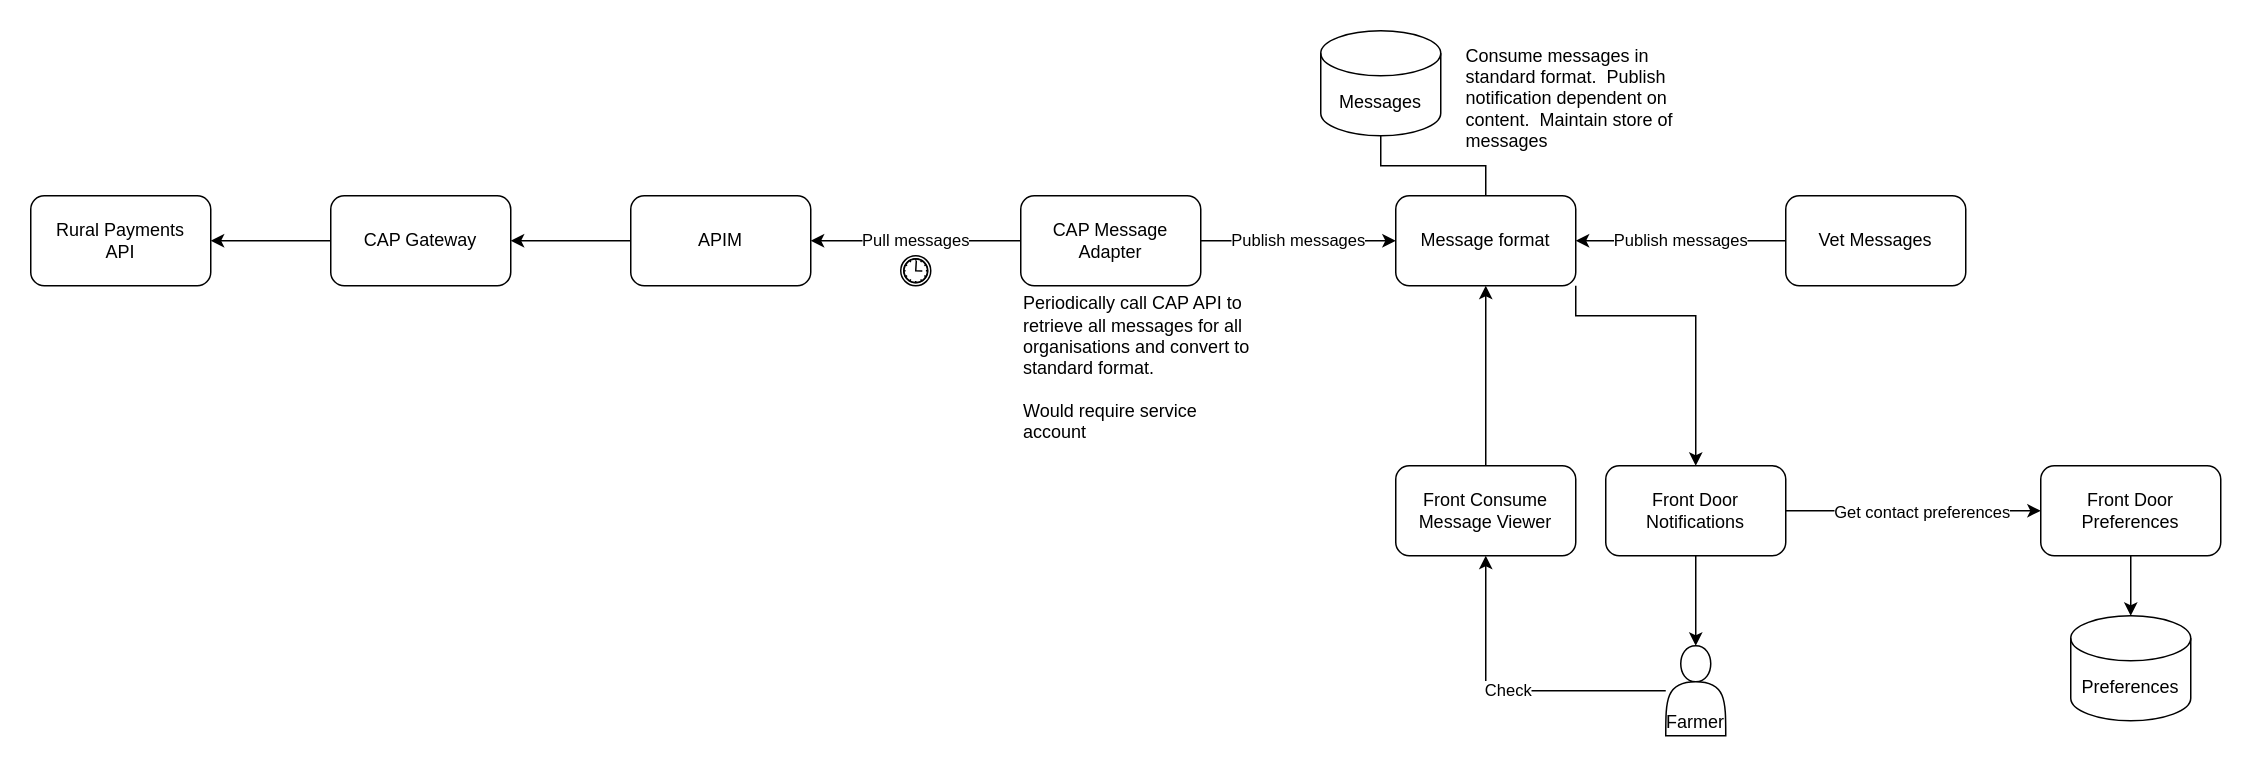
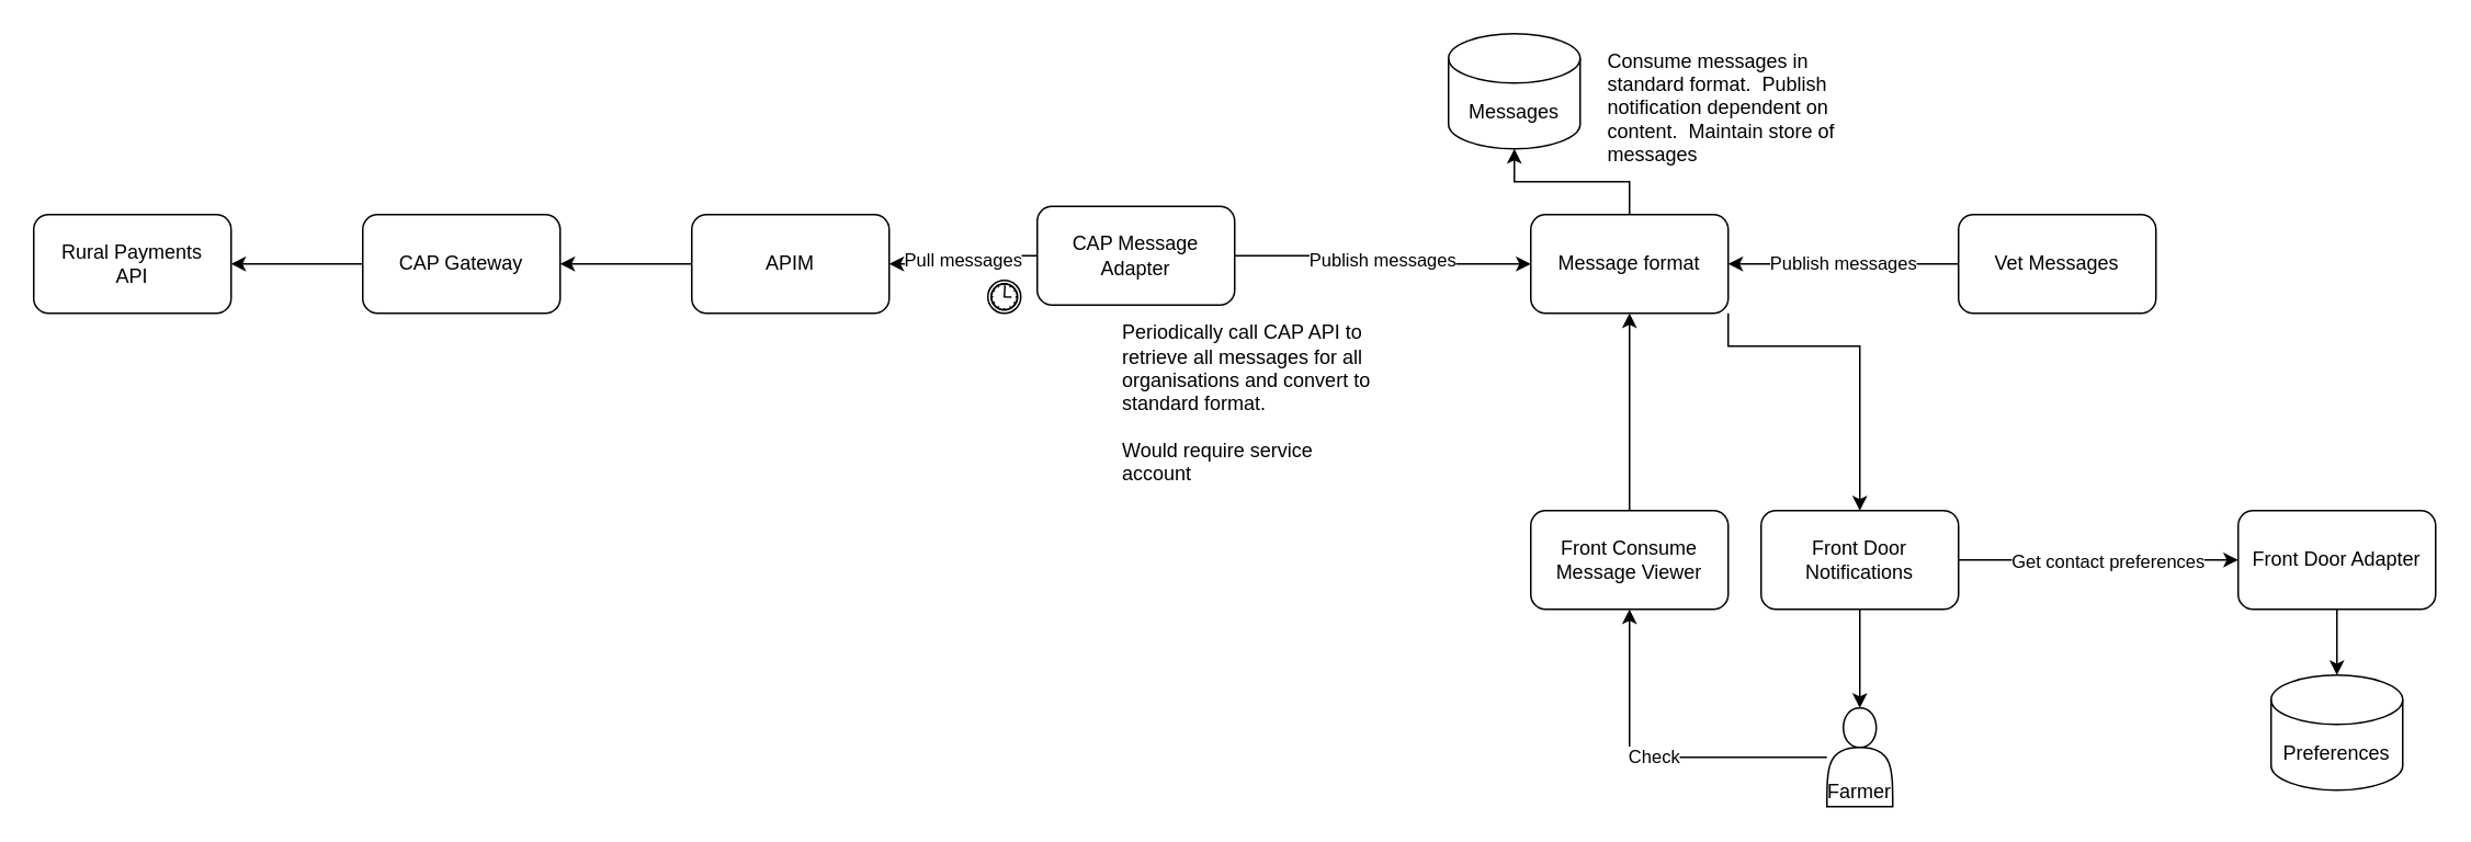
  <mxCell id="0" />
  <mxCell id="1" parent="0" />
  <mxCell id="2" value="Rural Payments&lt;br&gt;API" style="rounded=1;whiteSpace=wrap;html=1;verticalAlign=middle;" vertex="1" parent="1"><mxGeometry x="20" y="130" width="120" height="60" as="geometry" /></mxCell>
  <mxCell id="3" value="Messages" style="shape=cylinder3;whiteSpace=wrap;html=1;boundedLbl=1;backgroundOutline=1;size=15;" vertex="1" parent="1"><mxGeometry x="880" y="20" width="80" height="70" as="geometry" /></mxCell>
  <mxCell id="4" style="edgeStyle=orthogonalEdgeStyle;rounded=0;orthogonalLoop=1;jettySize=auto;html=1;entryX=1;entryY=0.5;entryDx=0;entryDy=0;" edge="1" parent="1" source="5" target="2"><mxGeometry relative="1" as="geometry" /></mxCell>
  <mxCell id="5" value="CAP Gateway" style="rounded=1;whiteSpace=wrap;html=1;" vertex="1" parent="1"><mxGeometry x="220" y="130" width="120" height="60" as="geometry" /></mxCell>
  <mxCell id="6" value="" style="edgeStyle=orthogonalEdgeStyle;rounded=0;orthogonalLoop=1;jettySize=auto;html=1;" edge="1" parent="1" source="7" target="5"><mxGeometry relative="1" as="geometry" /></mxCell>
  <mxCell id="7" value="APIM" style="rounded=1;whiteSpace=wrap;html=1;" vertex="1" parent="1"><mxGeometry x="420" y="130" width="120" height="60" as="geometry" /></mxCell>
  <mxCell id="8" value="Pull messages" style="edgeStyle=orthogonalEdgeStyle;rounded=0;orthogonalLoop=1;jettySize=auto;html=1;" edge="1" parent="1" source="10" target="7"><mxGeometry relative="1" as="geometry" /></mxCell>
  <mxCell id="9" value="Publish messages" style="edgeStyle=orthogonalEdgeStyle;rounded=0;orthogonalLoop=1;jettySize=auto;html=1;" edge="1" parent="1" source="10" target="14"><mxGeometry relative="1" as="geometry" /></mxCell>
- <mxCell id="10" value="CAP Message Adapter" style="rounded=1;whiteSpace=wrap;html=1;" vertex="1" parent="1"><mxGeometry x="680" y="130" width="120" height="60" as="geometry" /></mxCell>
+ <mxCell id="10" value="CAP Message Adapter" style="rounded=1;whiteSpace=wrap;html=1;" vertex="1" parent="1"><mxGeometry x="630" y="125" width="120" height="60" as="geometry" /></mxCell>
  <mxCell id="11" value="" style="points=[[0.145,0.145,0],[0.5,0,0],[0.855,0.145,0],[1,0.5,0],[0.855,0.855,0],[0.5,1,0],[0.145,0.855,0],[0,0.5,0]];shape=mxgraph.bpmn.event;html=1;verticalLabelPosition=bottom;labelBackgroundColor=#ffffff;verticalAlign=top;align=center;perimeter=ellipsePerimeter;outlineConnect=0;aspect=fixed;outline=catching;symbol=timer;" vertex="1" parent="1"><mxGeometry x="600" y="170" width="20" height="20" as="geometry" /></mxCell>
  <mxCell id="12" value="" style="edgeStyle=orthogonalEdgeStyle;rounded=0;orthogonalLoop=1;jettySize=auto;html=1;" edge="1" parent="1" source="15" target="14"><mxGeometry relative="1" as="geometry" /></mxCell>
  <mxCell id="13" style="edgeStyle=orthogonalEdgeStyle;rounded=0;orthogonalLoop=1;jettySize=auto;html=1;entryX=0.5;entryY=0;entryDx=0;entryDy=0;" edge="1" parent="1" source="14" target="23"><mxGeometry relative="1" as="geometry"><Array as="points"><mxPoint x="1050" y="210" /><mxPoint x="1130" y="210" /></Array></mxGeometry></mxCell>
  <mxCell id="14" value="Message format" style="rounded=1;whiteSpace=wrap;html=1;" vertex="1" parent="1"><mxGeometry x="930" y="130" width="120" height="60" as="geometry" /></mxCell>
  <mxCell id="15" value="Front Consume Message Viewer" style="rounded=1;whiteSpace=wrap;html=1;fontStyle=0" vertex="1" parent="1"><mxGeometry x="930" y="310" width="120" height="60" as="geometry" /></mxCell>
  <mxCell id="16" value="Publish messages" style="edgeStyle=orthogonalEdgeStyle;rounded=0;orthogonalLoop=1;jettySize=auto;html=1;" edge="1" parent="1" source="17" target="14"><mxGeometry relative="1" as="geometry" /></mxCell>
  <mxCell id="17" value="Vet Messages" style="rounded=1;whiteSpace=wrap;html=1;" vertex="1" parent="1"><mxGeometry x="1190" y="130" width="120" height="60" as="geometry" /></mxCell>
- <mxCell id="18" style="edgeStyle=orthogonalEdgeStyle;rounded=0;orthogonalLoop=1;jettySize=auto;html=1;entryX=0.5;entryY=1;entryDx=0;entryDy=0;entryPerimeter=0;endArrow=none;" edge="1" parent="1" source="14" target="3"><mxGeometry relative="1" as="geometry" /></mxCell>
+ <mxCell id="18" style="edgeStyle=orthogonalEdgeStyle;rounded=0;orthogonalLoop=1;jettySize=auto;html=1;entryX=0.5;entryY=1;entryDx=0;entryDy=0;entryPerimeter=0;" edge="1" parent="1" source="14" target="3"><mxGeometry relative="1" as="geometry" /></mxCell>
  <mxCell id="19" value="" style="edgeStyle=orthogonalEdgeStyle;rounded=0;orthogonalLoop=1;jettySize=auto;html=1;" edge="1" parent="1" source="23" target="25"><mxGeometry relative="1" as="geometry" /></mxCell>
  <mxCell id="20" value="" style="edgeStyle=orthogonalEdgeStyle;rounded=0;orthogonalLoop=1;jettySize=auto;html=1;" edge="1" parent="1" source="23" target="29"><mxGeometry relative="1" as="geometry" /></mxCell>
  <mxCell id="21" value="Text" style="edgeLabel;html=1;align=center;verticalAlign=middle;resizable=0;points=[];" vertex="1" connectable="0" parent="20"><mxGeometry x="0.34" y="1" relative="1" as="geometry"><mxPoint as="offset" /></mxGeometry></mxCell>
  <mxCell id="22" value="Get contact preferences" style="edgeLabel;html=1;align=center;verticalAlign=middle;resizable=0;points=[];" vertex="1" connectable="0" parent="20"><mxGeometry x="0.36" y="-3" relative="1" as="geometry"><mxPoint x="-26" y="-3" as="offset" /></mxGeometry></mxCell>
  <mxCell id="23" value="Front Door Notifications" style="rounded=1;whiteSpace=wrap;html=1;" vertex="1" parent="1"><mxGeometry x="1070" y="310" width="120" height="60" as="geometry" /></mxCell>
  <mxCell id="24" value="Check" style="edgeStyle=orthogonalEdgeStyle;rounded=0;orthogonalLoop=1;jettySize=auto;html=1;entryX=0.5;entryY=1;entryDx=0;entryDy=0;" edge="1" parent="1" source="25" target="15"><mxGeometry relative="1" as="geometry" /></mxCell>
  <mxCell id="25" value="Farmer" style="shape=actor;whiteSpace=wrap;html=1;verticalAlign=bottom;" vertex="1" parent="1"><mxGeometry x="1110" y="430" width="40" height="60" as="geometry" /></mxCell>
  <mxCell id="26" value="Periodically call CAP API to retrieve all messages for all organisations and convert to standard format.&lt;br&gt;&lt;br&gt;Would require service account" style="text;html=1;strokeColor=none;fillColor=none;align=left;verticalAlign=middle;whiteSpace=wrap;rounded=0;" vertex="1" parent="1"><mxGeometry x="680" y="230" width="160" height="30" as="geometry" /></mxCell>
  <mxCell id="27" value="Consume messages in standard format.&amp;nbsp; Publish notification dependent on content.&amp;nbsp; Maintain store of messages" style="text;html=1;strokeColor=none;fillColor=none;align=left;verticalAlign=middle;whiteSpace=wrap;rounded=0;" vertex="1" parent="1"><mxGeometry x="975" y="50" width="160" height="30" as="geometry" /></mxCell>
  <mxCell id="28" value="" style="edgeStyle=orthogonalEdgeStyle;rounded=0;orthogonalLoop=1;jettySize=auto;html=1;" edge="1" parent="1" source="29" target="30"><mxGeometry relative="1" as="geometry" /></mxCell>
- <mxCell id="29" value="Front Door Preferences" style="rounded=1;whiteSpace=wrap;html=1;" vertex="1" parent="1"><mxGeometry x="1360" y="310" width="120" height="60" as="geometry" /></mxCell>
+ <mxCell id="29" value="Front Door Adapter" style="rounded=1;whiteSpace=wrap;html=1;" vertex="1" parent="1"><mxGeometry x="1360" y="310" width="120" height="60" as="geometry" /></mxCell>
  <mxCell id="30" value="Preferences" style="shape=cylinder3;whiteSpace=wrap;html=1;boundedLbl=1;backgroundOutline=1;size=15;" vertex="1" parent="1"><mxGeometry x="1380" y="410" width="80" height="70" as="geometry" /></mxCell>
